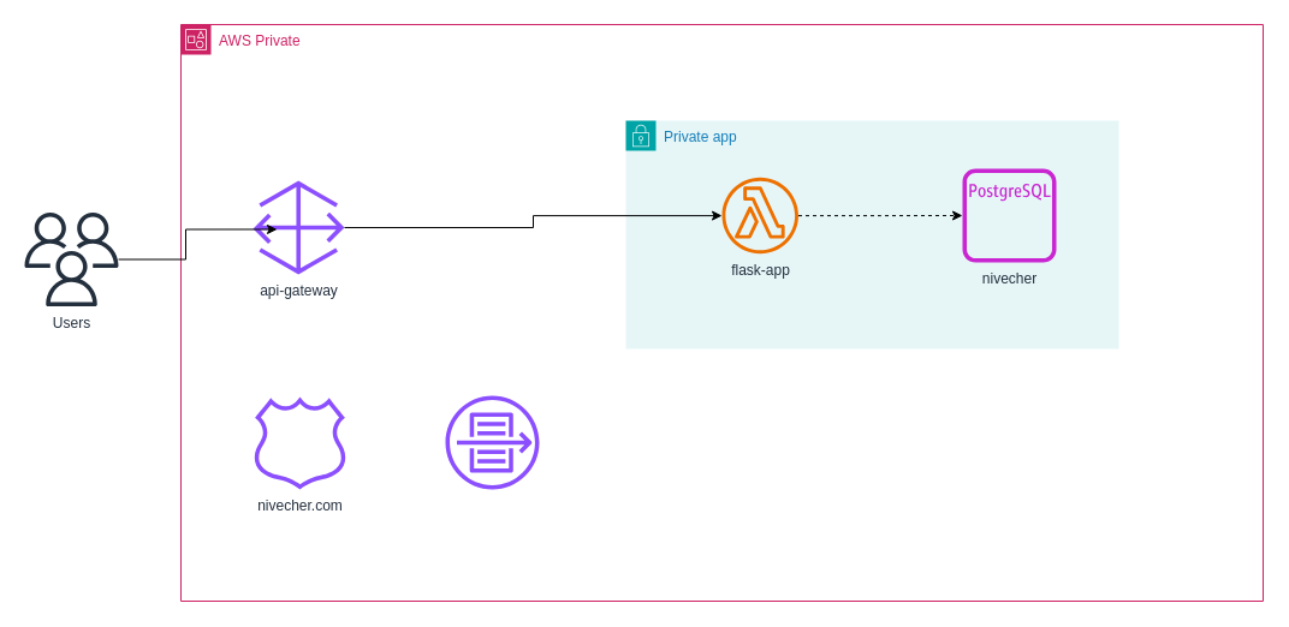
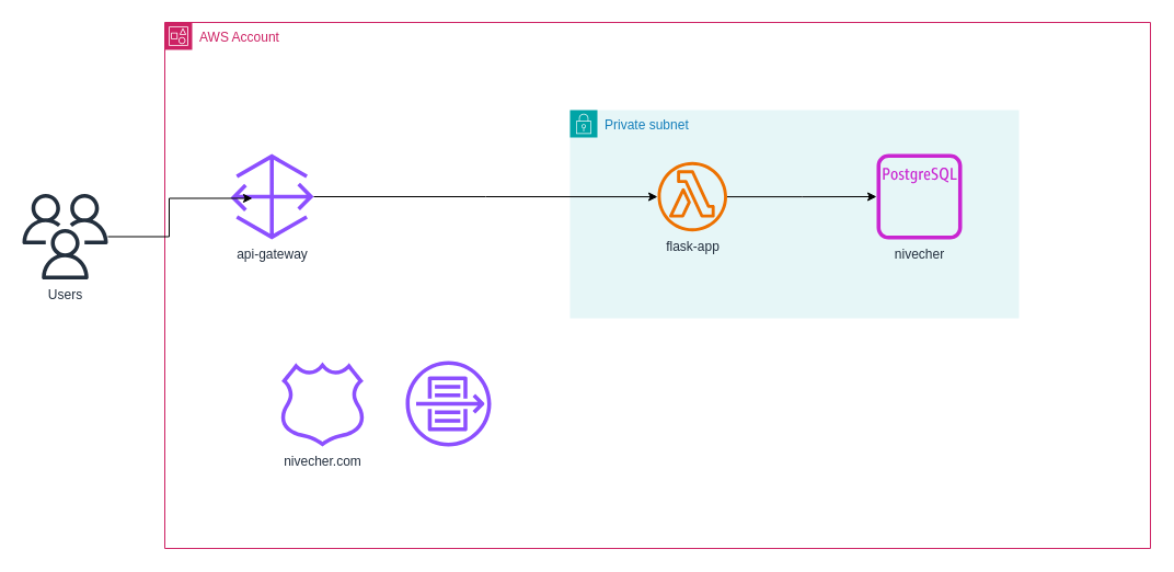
  <mxCell id="0" />
  <mxCell id="1" parent="0" />
- <mxCell id="2" value="AWS Private" style="points=[[0,0],[0.25,0],[0.5,0],[0.75,0],[1,0],[1,0.25],[1,0.5],[1,0.75],[1,1],[0.75,1],[0.5,1],[0.25,1],[0,1],[0,0.75],[0,0.5],[0,0.25]];outlineConnect=0;gradientColor=none;html=1;whiteSpace=wrap;fontSize=12;fontStyle=0;container=1;pointerEvents=0;collapsible=0;recursiveResize=0;shape=mxgraph.aws4.group;grIcon=mxgraph.aws4.group_account;strokeColor=#CD2264;fillColor=none;verticalAlign=top;align=left;spacingLeft=30;fontColor=#CD2264;dashed=0;" vertex="1" parent="1"><mxGeometry x="150" y="20" width="900" height="480" as="geometry" /></mxCell>
- <mxCell id="3" value="Private app" style="points=[[0,0],[0.25,0],[0.5,0],[0.75,0],[1,0],[1,0.25],[1,0.5],[1,0.75],[1,1],[0.75,1],[0.5,1],[0.25,1],[0,1],[0,0.75],[0,0.5],[0,0.25]];outlineConnect=0;gradientColor=none;html=1;whiteSpace=wrap;fontSize=12;fontStyle=0;container=1;pointerEvents=0;collapsible=0;recursiveResize=0;shape=mxgraph.aws4.group;grIcon=mxgraph.aws4.group_security_group;grStroke=0;strokeColor=#00A4A6;fillColor=#E6F6F7;verticalAlign=top;align=left;spacingLeft=30;fontColor=#147EBA;dashed=0;" vertex="1" parent="2"><mxGeometry x="370" y="80" width="410" height="190" as="geometry" /></mxCell>
- <mxCell id="4" style="edgeStyle=orthogonalEdgeStyle;rounded=0;orthogonalLoop=1;jettySize=auto;html=1;dashed=1;" edge="1" parent="3" source="5" target="6"><mxGeometry relative="1" as="geometry"><mxPoint x="109" y="80.5" as="sourcePoint" /><mxPoint x="290" y="80.5" as="targetPoint" /></mxGeometry></mxCell>
+ <mxCell id="2" value="AWS Account" style="points=[[0,0],[0.25,0],[0.5,0],[0.75,0],[1,0],[1,0.25],[1,0.5],[1,0.75],[1,1],[0.75,1],[0.5,1],[0.25,1],[0,1],[0,0.75],[0,0.5],[0,0.25]];outlineConnect=0;gradientColor=none;html=1;whiteSpace=wrap;fontSize=12;fontStyle=0;container=1;pointerEvents=0;collapsible=0;recursiveResize=0;shape=mxgraph.aws4.group;grIcon=mxgraph.aws4.group_account;strokeColor=#CD2264;fillColor=none;verticalAlign=top;align=left;spacingLeft=30;fontColor=#CD2264;dashed=0;" vertex="1" parent="1"><mxGeometry x="150" y="20" width="900" height="480" as="geometry" /></mxCell>
+ <mxCell id="3" value="Private subnet" style="points=[[0,0],[0.25,0],[0.5,0],[0.75,0],[1,0],[1,0.25],[1,0.5],[1,0.75],[1,1],[0.75,1],[0.5,1],[0.25,1],[0,1],[0,0.75],[0,0.5],[0,0.25]];outlineConnect=0;gradientColor=none;html=1;whiteSpace=wrap;fontSize=12;fontStyle=0;container=1;pointerEvents=0;collapsible=0;recursiveResize=0;shape=mxgraph.aws4.group;grIcon=mxgraph.aws4.group_security_group;grStroke=0;strokeColor=#00A4A6;fillColor=#E6F6F7;verticalAlign=top;align=left;spacingLeft=30;fontColor=#147EBA;dashed=0;" vertex="1" parent="2"><mxGeometry x="370" y="80" width="410" height="190" as="geometry" /></mxCell>
+ <mxCell id="4" style="edgeStyle=orthogonalEdgeStyle;rounded=0;orthogonalLoop=1;jettySize=auto;html=1;" edge="1" parent="3" source="5" target="6"><mxGeometry relative="1" as="geometry"><mxPoint x="109" y="80.5" as="sourcePoint" /><mxPoint x="290" y="80.5" as="targetPoint" /></mxGeometry></mxCell>
  <mxCell id="5" value="flask-app" style="sketch=0;outlineConnect=0;fontColor=#232F3E;gradientColor=none;fillColor=#ED7100;strokeColor=none;dashed=0;verticalLabelPosition=bottom;verticalAlign=top;align=center;html=1;fontSize=12;fontStyle=0;aspect=fixed;pointerEvents=1;shape=mxgraph.aws4.lambda_function;" vertex="1" parent="3"><mxGeometry x="80" y="47.25" width="63.5" height="63.5" as="geometry" /></mxCell>
  <mxCell id="6" value="nivecher" style="sketch=0;outlineConnect=0;fontColor=#232F3E;gradientColor=none;fillColor=#C925D1;strokeColor=none;dashed=0;verticalLabelPosition=bottom;verticalAlign=top;align=center;html=1;fontSize=12;fontStyle=0;aspect=fixed;pointerEvents=1;shape=mxgraph.aws4.rds_postgresql_instance_alt;" vertex="1" parent="3"><mxGeometry x="280" y="40" width="78" height="78" as="geometry" /></mxCell>
- <mxCell id="7" value="nivecher.com" style="sketch=0;outlineConnect=0;fontColor=#232F3E;gradientColor=none;fillColor=#8C4FFF;strokeColor=none;dashed=0;verticalLabelPosition=bottom;verticalAlign=top;align=center;html=1;fontSize=12;fontStyle=0;aspect=fixed;pointerEvents=1;shape=mxgraph.aws4.hosted_zone;" vertex="1" parent="2"><mxGeometry x="60" y="310" width="78" height="77" as="geometry" /></mxCell>
+ <mxCell id="7" value="nivecher.com" style="sketch=0;outlineConnect=0;fontColor=#232F3E;gradientColor=none;fillColor=#8C4FFF;strokeColor=none;dashed=0;verticalLabelPosition=bottom;verticalAlign=top;align=center;html=1;fontSize=12;fontStyle=0;aspect=fixed;pointerEvents=1;shape=mxgraph.aws4.hosted_zone;" vertex="1" parent="2"><mxGeometry x="105" y="310" width="78" height="77" as="geometry" /></mxCell>
  <mxCell id="8" value="" style="sketch=0;outlineConnect=0;fontColor=#232F3E;gradientColor=none;fillColor=#8C4FFF;strokeColor=none;dashed=0;verticalLabelPosition=bottom;verticalAlign=top;align=center;html=1;fontSize=12;fontStyle=0;aspect=fixed;pointerEvents=1;shape=mxgraph.aws4.flow_logs;" vertex="1" parent="2"><mxGeometry x="220" y="309" width="78" height="78" as="geometry" /></mxCell>
- <mxCell id="9" value="api-gateway" style="sketch=0;outlineConnect=0;fontColor=#232F3E;gradientColor=none;fillColor=#8C4FFF;strokeColor=none;dashed=0;verticalLabelPosition=bottom;verticalAlign=top;align=center;html=1;fontSize=12;fontStyle=0;aspect=fixed;pointerEvents=1;shape=mxgraph.aws4.gateway;" vertex="1" parent="2"><mxGeometry x="60" y="130" width="76" height="78" as="geometry" /></mxCell>
+ <mxCell id="9" value="api-gateway" style="sketch=0;outlineConnect=0;fontColor=#232F3E;gradientColor=none;fillColor=#8C4FFF;strokeColor=none;dashed=0;verticalLabelPosition=bottom;verticalAlign=top;align=center;html=1;fontSize=12;fontStyle=0;aspect=fixed;pointerEvents=1;shape=mxgraph.aws4.gateway;" vertex="1" parent="2"><mxGeometry x="60" y="120" width="76" height="78" as="geometry" /></mxCell>
  <mxCell id="10" style="edgeStyle=orthogonalEdgeStyle;rounded=0;orthogonalLoop=1;jettySize=auto;html=1;" edge="1" parent="2" source="9" target="5"><mxGeometry relative="1" as="geometry"><mxPoint x="138.0" y="160.471" as="sourcePoint" /><mxPoint x="260" y="160.5" as="targetPoint" /></mxGeometry></mxCell>
  <mxCell id="11" style="edgeStyle=orthogonalEdgeStyle;rounded=0;orthogonalLoop=1;jettySize=auto;html=1;entryX=0.263;entryY=0.519;entryDx=0;entryDy=0;entryPerimeter=0;" edge="1" parent="1" source="12" target="9"><mxGeometry relative="1" as="geometry"><mxPoint x="210" y="180.5" as="targetPoint" /></mxGeometry></mxCell>
  <mxCell id="12" value="Users" style="sketch=0;outlineConnect=0;fontColor=#232F3E;gradientColor=none;fillColor=#232F3D;strokeColor=none;dashed=0;verticalLabelPosition=bottom;verticalAlign=top;align=center;html=1;fontSize=12;fontStyle=0;aspect=fixed;pointerEvents=1;shape=mxgraph.aws4.users;" vertex="1" parent="1"><mxGeometry x="20" y="176.5" width="78" height="78" as="geometry" /></mxCell>
